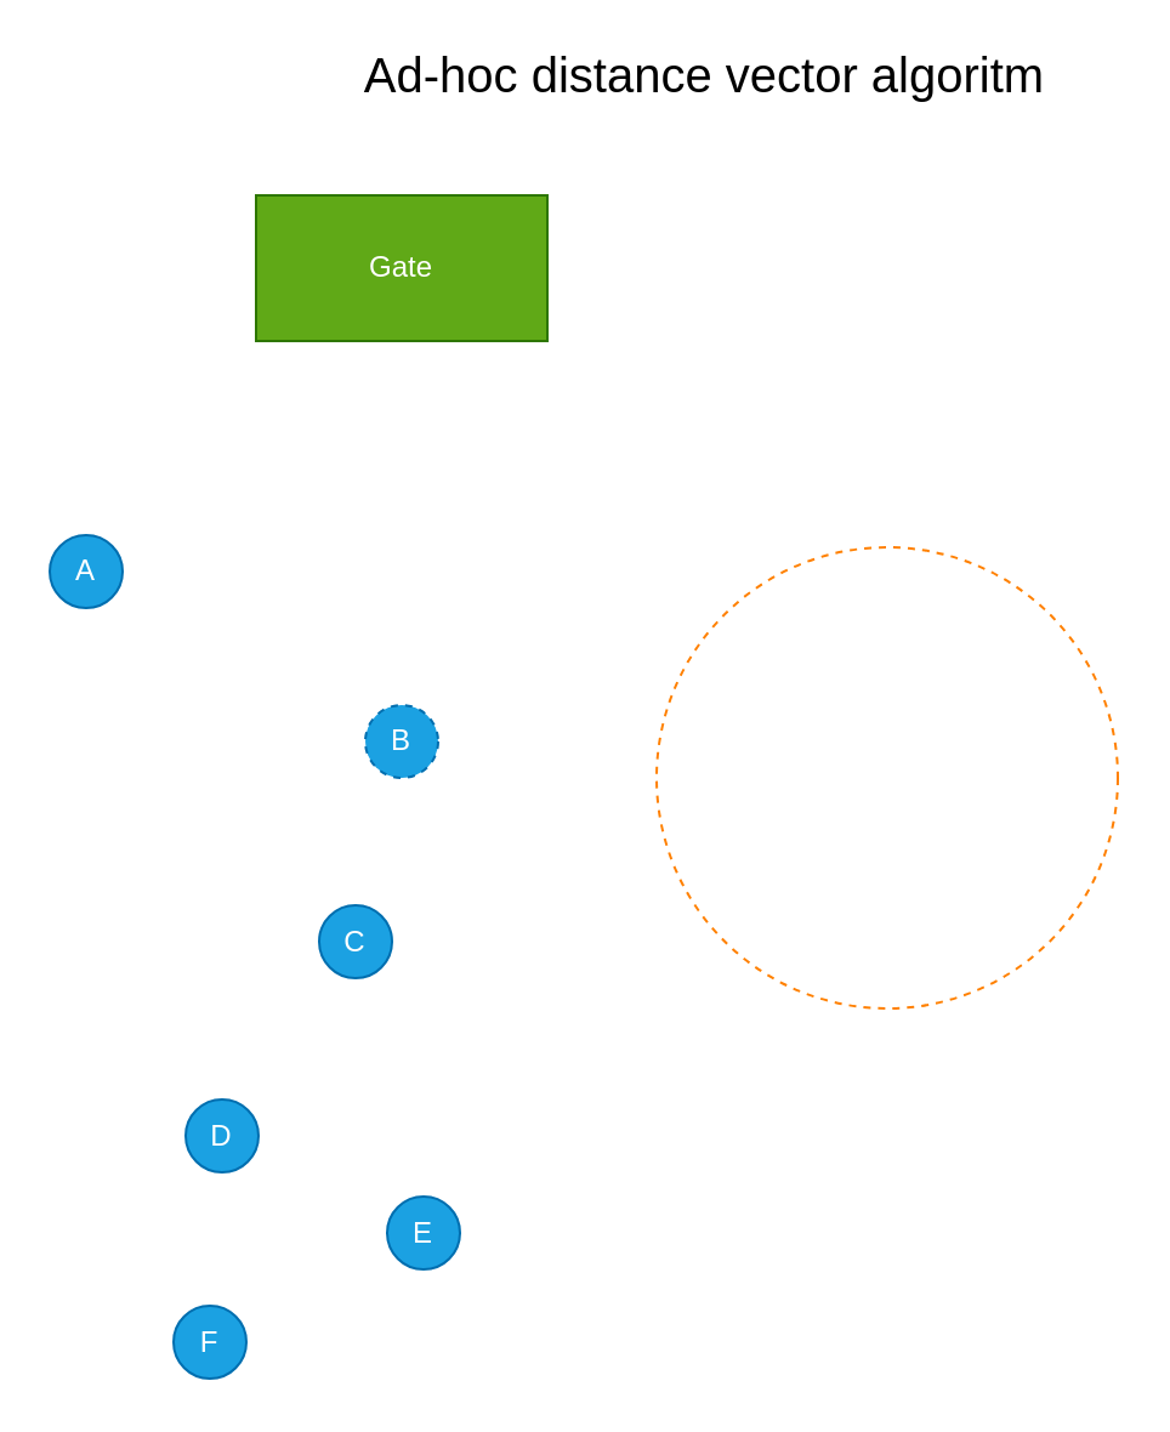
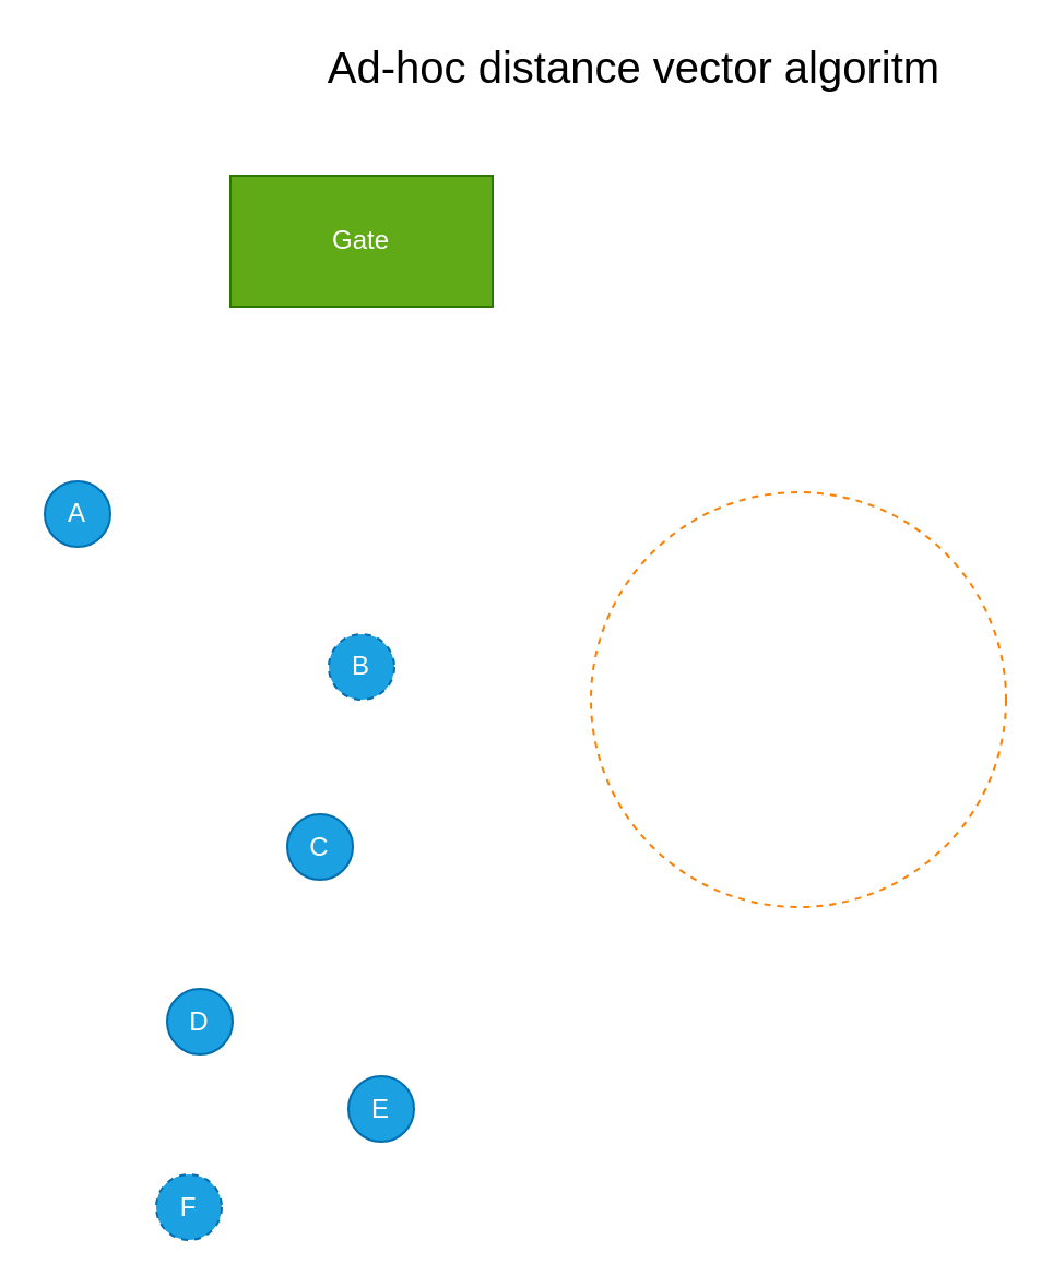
  <mxCell id="0" />
  <mxCell id="1" parent="0" />
  <mxCell id="2" value="" style="ellipse;whiteSpace=wrap;html=1;aspect=fixed;fontSize=20;dashed=1;strokeColor=#FF8000;" vertex="1" parent="1"><mxGeometry x="270" y="225" width="190" height="190" as="geometry" /></mxCell>
  <mxCell id="3" value="Gate" style="rounded=0;whiteSpace=wrap;html=1;fillColor=#60a917;strokeColor=#2D7600;fontColor=#ffffff;" vertex="1" parent="1"><mxGeometry x="105" y="80" width="120" height="60" as="geometry" /></mxCell>
  <mxCell id="4" value="A" style="ellipse;whiteSpace=wrap;html=1;aspect=fixed;fillColor=#1ba1e2;strokeColor=#006EAF;fontColor=#ffffff;" vertex="1" parent="1"><mxGeometry x="20" y="220" width="30" height="30" as="geometry" /></mxCell>
  <mxCell id="5" value="B" style="ellipse;whiteSpace=wrap;html=1;aspect=fixed;fillColor=#1ba1e2;strokeColor=#006EAF;fontColor=#ffffff;dashed=1;" vertex="1" parent="1"><mxGeometry x="150" y="290" width="30" height="30" as="geometry" /></mxCell>
  <mxCell id="6" value="D" style="ellipse;whiteSpace=wrap;html=1;aspect=fixed;fillColor=#1ba1e2;strokeColor=#006EAF;fontColor=#ffffff;" vertex="1" parent="1"><mxGeometry x="76" y="452.5" width="30" height="30" as="geometry" /></mxCell>
- <mxCell id="7" value="F" style="ellipse;whiteSpace=wrap;html=1;aspect=fixed;fillColor=#1ba1e2;strokeColor=#006EAF;fontColor=#ffffff;" vertex="1" parent="1"><mxGeometry x="71" y="537.5" width="30" height="30" as="geometry" /></mxCell>
+ <mxCell id="7" value="F" style="ellipse;whiteSpace=wrap;html=1;aspect=fixed;fillColor=#1ba1e2;strokeColor=#006EAF;fontColor=#ffffff;dashed=1;" vertex="1" parent="1"><mxGeometry x="71" y="537.5" width="30" height="30" as="geometry" /></mxCell>
  <mxCell id="8" value="E" style="ellipse;whiteSpace=wrap;html=1;aspect=fixed;fillColor=#1ba1e2;strokeColor=#006EAF;fontColor=#ffffff;" vertex="1" parent="1"><mxGeometry x="159" y="492.5" width="30" height="30" as="geometry" /></mxCell>
  <mxCell id="9" value="C" style="ellipse;whiteSpace=wrap;html=1;aspect=fixed;fillColor=#1ba1e2;strokeColor=#006EAF;fontColor=#ffffff;" vertex="1" parent="1"><mxGeometry x="131" y="372.5" width="30" height="30" as="geometry" /></mxCell>
  <mxCell id="10" value="Ad-hoc distance vector algoritm" style="text;html=1;strokeColor=none;fillColor=none;align=center;verticalAlign=middle;whiteSpace=wrap;rounded=0;fontSize=20;" vertex="1" parent="1"><mxGeometry x="120" y="20" width="340" height="20" as="geometry" /></mxCell>
